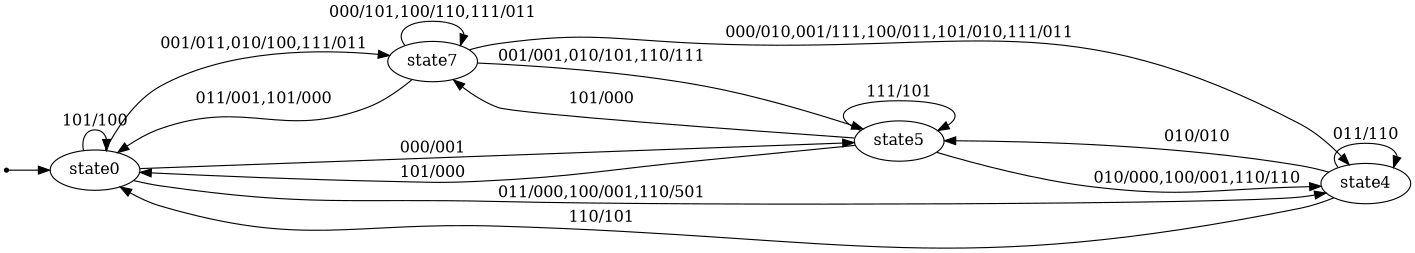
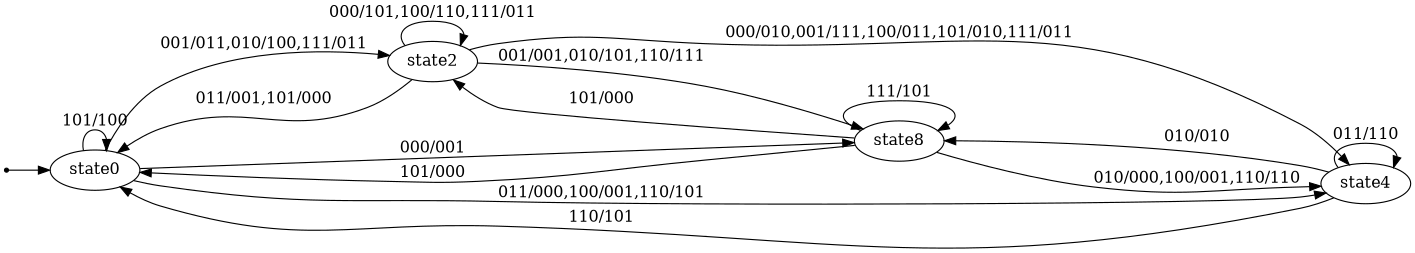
  digraph {
    fontname="DejaVu Serif"
    rankdir=LR
    node [fontname="DejaVu Serif"]
    edge [fontname="DejaVu Serif"]
    INIT [shape=point]
    n2 [label=state0]
-   n3 [label=state7]
+   n3 [label=state2]
    n4 [label=state4]
-   n5 [label=state5]
+   n5 [label=state8]
    INIT -> n2
    n2 -> n2 [label="101/100"]
    n2 -> n3 [label="001/011,010/100,111/011"]
-   n2 -> n4 [label="011/000,100/001,110/501"]
+   n2 -> n4 [label="011/000,100/001,110/101"]
    n2 -> n5 [label="000/001"]
    n3 -> n2 [label="011/001,101/000"]
    n3 -> n3 [label="000/101,100/110,111/011"]
    n3 -> n4 [label="000/010,001/111,100/011,101/010,111/011"]
    n3 -> n5 [label="001/001,010/101,110/111"]
    n4 -> n2 [label="110/101"]
    n4 -> n4 [label="011/110"]
    n4 -> n5 [label="010/010"]
    n5 -> n2 [label="101/000"]
    n5 -> n3 [label="101/000"]
    n5 -> n4 [label="010/000,100/001,110/110"]
    n5 -> n5 [label="111/101"]
  }
